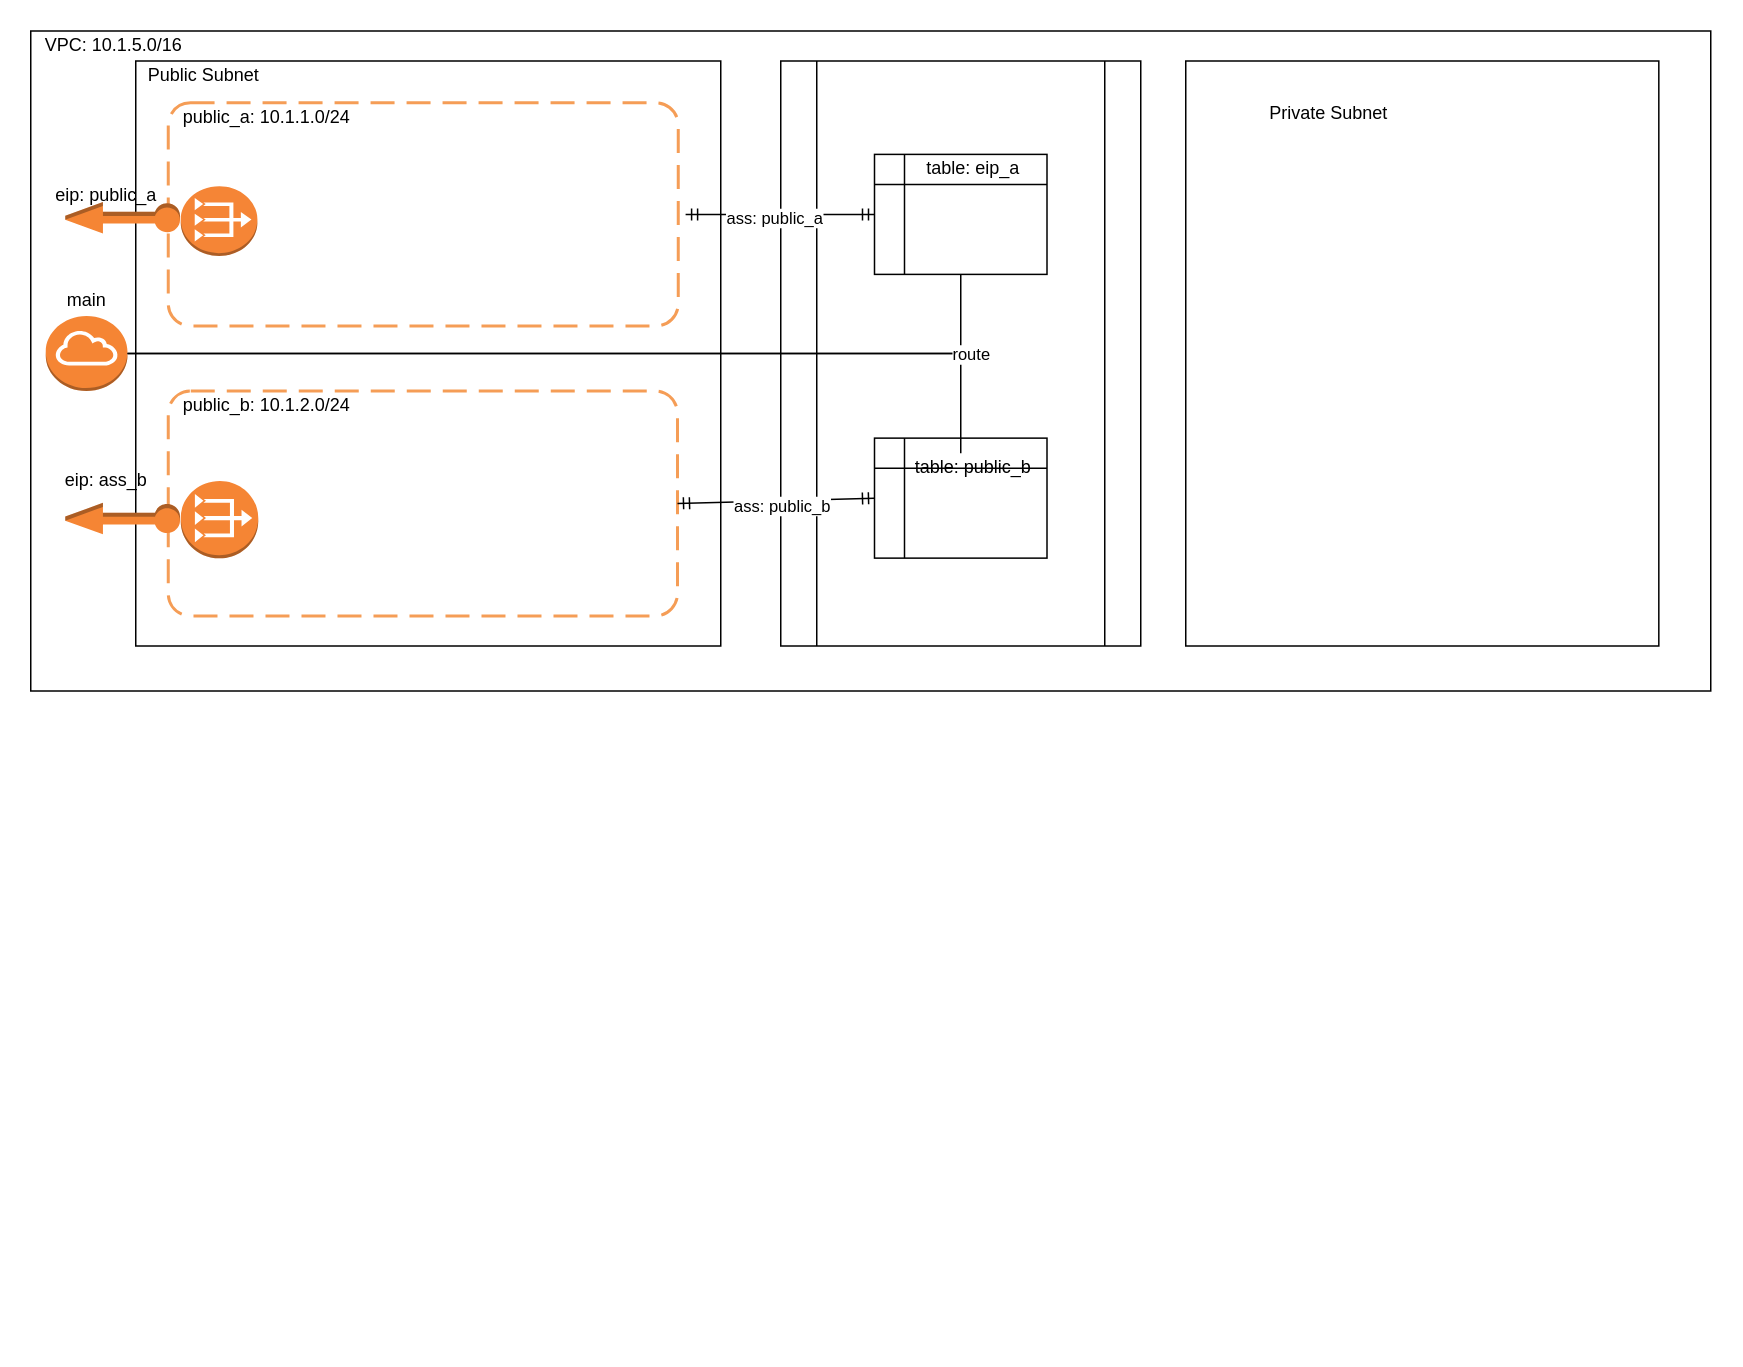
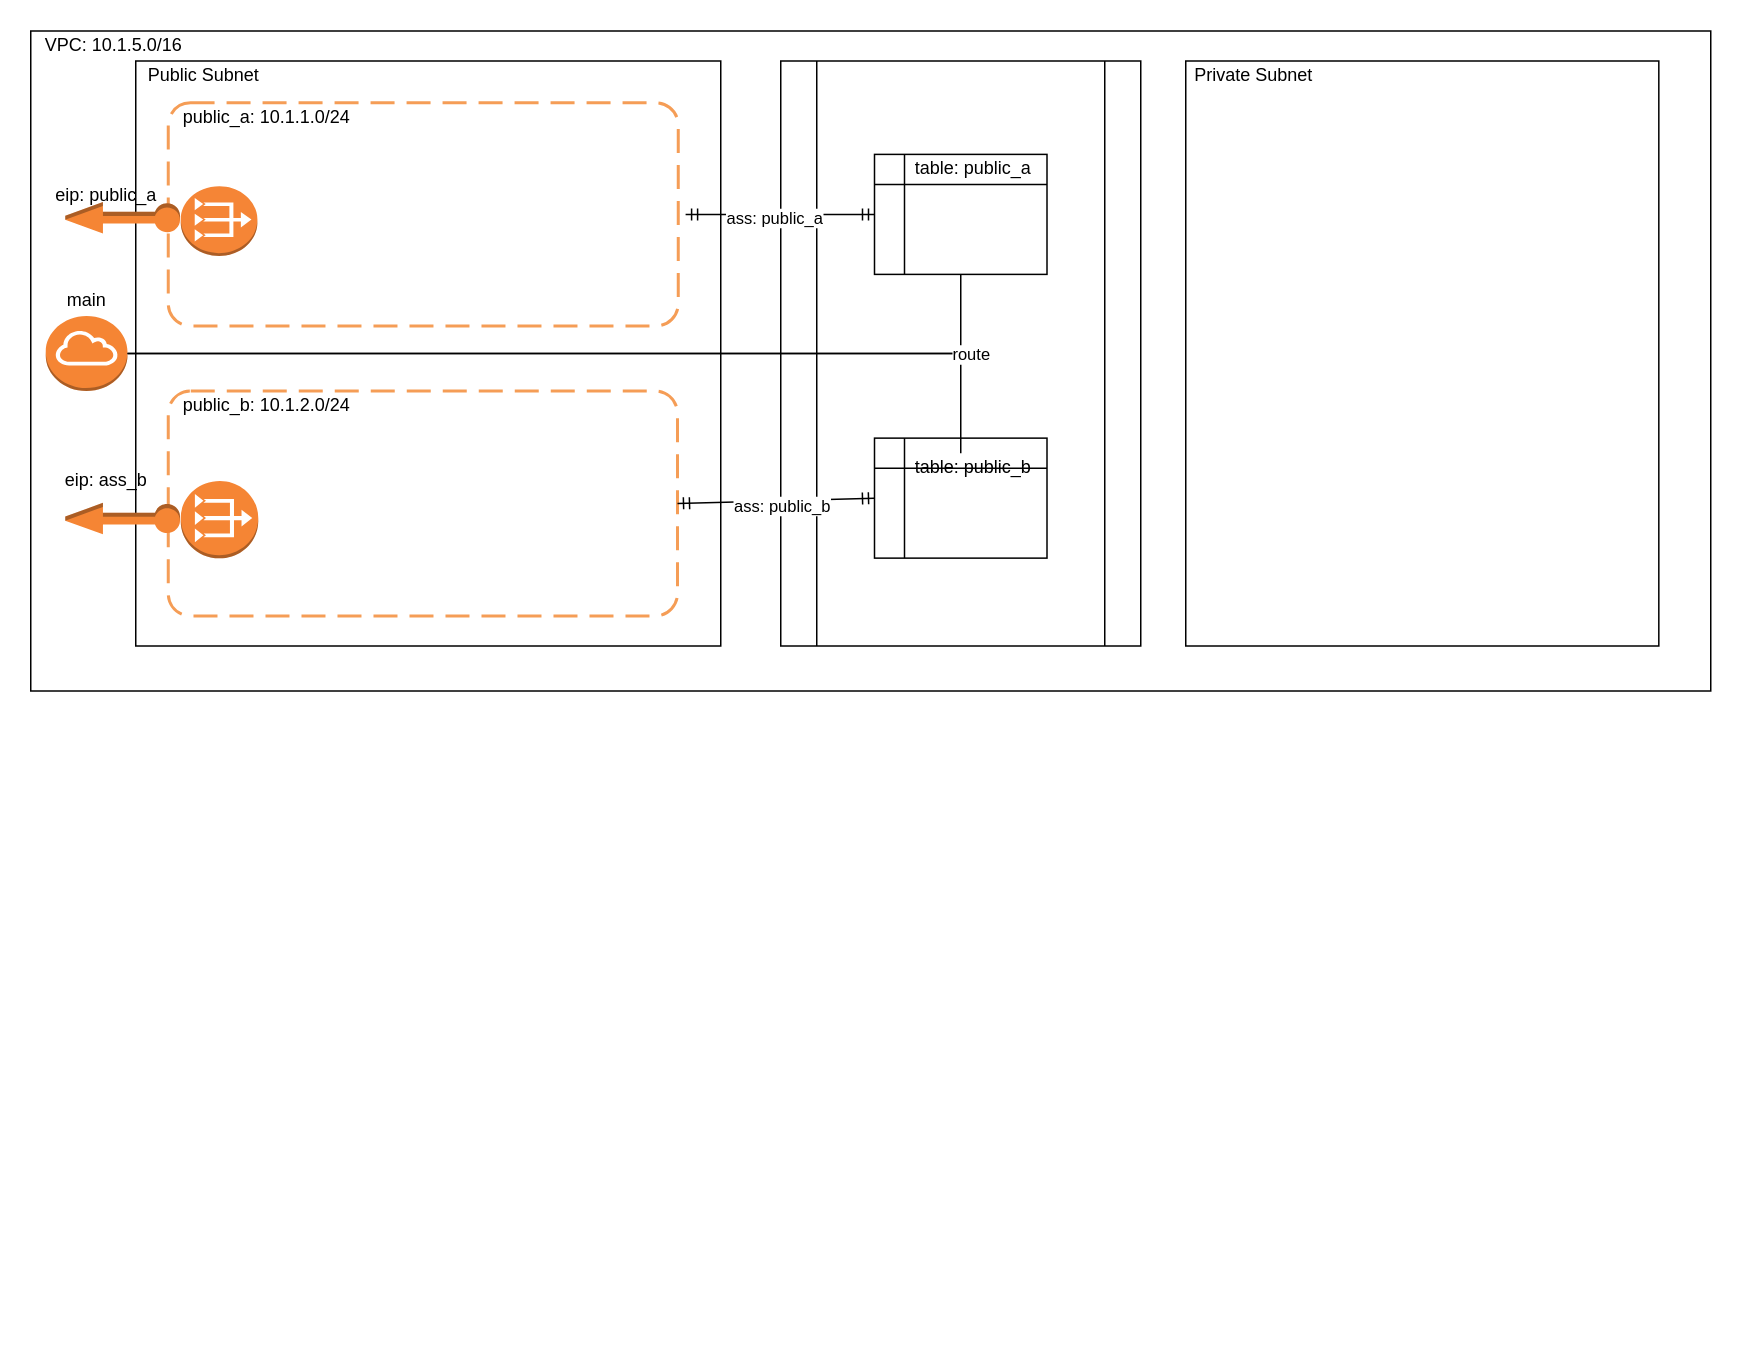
  <mxCell id="0" />
  <mxCell id="1" parent="0" />
  <mxCell id="2" value="" style="group" parent="1" vertex="1" connectable="0"><mxGeometry x="20" y="20" width="1120" height="868.749" as="geometry" /></mxCell>
  <mxCell id="3" value="" style="group" parent="2" vertex="1" connectable="0"><mxGeometry width="1120" height="868.749" as="geometry" /></mxCell>
  <mxCell id="4" value="" style="rounded=0;whiteSpace=wrap;html=1;" parent="3" vertex="1"><mxGeometry width="1120" height="440" as="geometry" /></mxCell>
  <mxCell id="5" value="VPC: 10.1.5.0/16" style="text;html=1;align=center;verticalAlign=middle;resizable=0;points=[];autosize=1;" parent="3" vertex="1"><mxGeometry width="110" height="20" as="geometry" /></mxCell>
  <mxCell id="6" value="" style="group" parent="3" vertex="1" connectable="0"><mxGeometry x="70" y="20" width="390" height="848.749" as="geometry" /></mxCell>
  <mxCell id="7" value="" style="rounded=0;whiteSpace=wrap;html=1;" parent="6" vertex="1"><mxGeometry width="390" height="390" as="geometry" /></mxCell>
  <mxCell id="8" value="Public Subnet" style="text;html=1;align=center;verticalAlign=middle;resizable=0;points=[];autosize=1;" parent="6" vertex="1"><mxGeometry width="90" height="20" as="geometry" /></mxCell>
  <mxCell id="9" value="" style="group" parent="6" vertex="1" connectable="0"><mxGeometry y="490" width="350.32" height="358.749" as="geometry" /></mxCell>
  <mxCell id="10" value="" style="rounded=1;arcSize=10;dashed=1;strokeColor=#F59D56;fillColor=none;gradientColor=none;dashPattern=8 4;strokeWidth=2;" vertex="1" parent="6"><mxGeometry x="21.67" y="220" width="339.5" height="150" as="geometry" /></mxCell>
  <mxCell id="11" value="public_b: 10.1.2.0/24" style="text;html=1;align=center;verticalAlign=middle;resizable=0;points=[];autosize=1;" vertex="1" parent="6"><mxGeometry x="21.67" y="220" width="130" height="20" as="geometry" /></mxCell>
  <mxCell id="12" value="" style="outlineConnect=0;dashed=0;verticalLabelPosition=bottom;verticalAlign=top;align=center;html=1;shape=mxgraph.aws3.vpc_nat_gateway;fillColor=#F58534;gradientColor=none;" vertex="1" parent="6"><mxGeometry x="30.001" y="280.0" width="51.66" height="51.56" as="geometry" /></mxCell>
  <mxCell id="13" value="" style="group" parent="6" vertex="1" connectable="0"><mxGeometry x="21.667" y="27.89" width="344.901" height="148.749" as="geometry" /></mxCell>
  <mxCell id="14" value="" style="group" parent="13" vertex="1" connectable="0"><mxGeometry x="-0.005" width="344.906" height="148.749" as="geometry" /></mxCell>
  <mxCell id="15" value="public_a: 10.1.1.0/24" style="text;html=1;align=center;verticalAlign=middle;resizable=0;points=[];autosize=1;" parent="14" vertex="1"><mxGeometry width="130" height="20" as="geometry" /></mxCell>
  <mxCell id="16" value="" style="rounded=1;arcSize=10;dashed=1;strokeColor=#F59D56;fillColor=none;gradientColor=none;dashPattern=8 4;strokeWidth=2;" vertex="1" parent="6"><mxGeometry x="21.671" y="27.89" width="340" height="148.749" as="geometry" /></mxCell>
  <mxCell id="17" value="" style="outlineConnect=0;dashed=0;verticalLabelPosition=bottom;verticalAlign=top;align=center;html=1;shape=mxgraph.aws3.vpc_nat_gateway;fillColor=#F58536;gradientColor=none;" parent="6" vertex="1"><mxGeometry x="29.998" y="83.518" width="51.09" height="46.484" as="geometry" /></mxCell>
  <mxCell id="18" value="" style="group" vertex="1" connectable="0" parent="6"><mxGeometry x="-40" y="291.56" width="80" height="40.0" as="geometry" /></mxCell>
  <mxCell id="19" value="" style="outlineConnect=0;dashed=0;verticalLabelPosition=bottom;verticalAlign=top;align=center;html=1;shape=mxgraph.aws3.elastic_ip;fillColor=#F58534;gradientColor=none;rotation=-180;" vertex="1" parent="18"><mxGeometry x="-7" y="3.0" width="76.5" height="21" as="geometry" /></mxCell>
  <mxCell id="20" value="" style="group" vertex="1" connectable="0" parent="6"><mxGeometry x="-43" y="90" width="80" height="40.0" as="geometry" /></mxCell>
  <mxCell id="21" value="" style="outlineConnect=0;dashed=0;verticalLabelPosition=bottom;verticalAlign=top;align=center;html=1;shape=mxgraph.aws3.elastic_ip;fillColor=#F58534;gradientColor=none;rotation=-180;" vertex="1" parent="20"><mxGeometry x="-4" y="4.0" width="76.5" height="21" as="geometry" /></mxCell>
  <mxCell id="22" value="" style="group" parent="3" vertex="1" connectable="0"><mxGeometry x="770" y="20" width="315.375" height="390" as="geometry" /></mxCell>
  <mxCell id="23" value="" style="rounded=0;whiteSpace=wrap;html=1;" parent="22" vertex="1"><mxGeometry width="315.375" height="390" as="geometry" /></mxCell>
- <mxCell id="24" value="Private Subnet" style="text;html=1;align=center;verticalAlign=middle;resizable=0;points=[];autosize=1;" parent="22" vertex="1"><mxGeometry x="50" y="25" width="90" height="20" as="geometry" /></mxCell>
+ <mxCell id="24" value="Private Subnet" style="text;html=1;align=center;verticalAlign=middle;resizable=0;points=[];autosize=1;" parent="22" vertex="1"><mxGeometry width="90" height="20" as="geometry" /></mxCell>
  <mxCell id="25" value="" style="shape=process;whiteSpace=wrap;html=1;backgroundOutline=1;" parent="3" vertex="1"><mxGeometry x="500" y="20" width="240" height="390" as="geometry" /></mxCell>
  <mxCell id="26" value="" style="outlineConnect=0;dashed=0;verticalLabelPosition=bottom;verticalAlign=top;align=center;html=1;shape=mxgraph.aws3.internet_gateway;fillColor=#F58534;gradientColor=none;" parent="3" vertex="1"><mxGeometry x="10" y="190" width="54.489" height="50" as="geometry" /></mxCell>
  <mxCell id="27" value="" style="edgeStyle=orthogonalEdgeStyle;rounded=0;orthogonalLoop=1;jettySize=auto;html=1;" edge="1" parent="3"><mxGeometry relative="1" as="geometry"><mxPoint x="58" y="622" as="sourcePoint" /></mxGeometry></mxCell>
  <mxCell id="28" value="" style="group" vertex="1" connectable="0" parent="3"><mxGeometry x="436.568" y="122.265" as="geometry" /></mxCell>
  <mxCell id="29" style="rounded=0;orthogonalLoop=1;jettySize=auto;html=1;exitX=1;exitY=0.5;exitDx=0;exitDy=0;startArrow=ERmandOne;startFill=0;endArrow=ERmandOne;endFill=0;elbow=vertical;entryX=0;entryY=0.5;entryDx=0;entryDy=0;" parent="28" target="37" edge="1"><mxGeometry relative="1" as="geometry"><mxPoint as="sourcePoint" /></mxGeometry></mxCell>
  <mxCell id="30" value="ass: public_a" style="edgeLabel;html=1;align=center;verticalAlign=middle;resizable=0;points=[];" parent="29" vertex="1" connectable="0"><mxGeometry x="-0.061" y="-2" relative="1" as="geometry"><mxPoint as="offset" /></mxGeometry></mxCell>
  <mxCell id="31" style="rounded=0;orthogonalLoop=1;jettySize=auto;html=1;entryX=1;entryY=0.5;entryDx=0;entryDy=0;exitX=0;exitY=0.5;exitDx=0;exitDy=0;startArrow=ERmandOne;startFill=0;endArrow=ERmandOne;endFill=0;" edge="1" parent="3" source="34" target="10"><mxGeometry relative="1" as="geometry" /></mxCell>
  <mxCell id="32" value="ass: public_b" style="edgeLabel;html=1;align=center;verticalAlign=middle;resizable=0;points=[];" vertex="1" connectable="0" parent="31"><mxGeometry x="0.336" y="2" relative="1" as="geometry"><mxPoint x="25.5" y="1" as="offset" /></mxGeometry></mxCell>
  <mxCell id="33" value="" style="group" vertex="1" connectable="0" parent="3"><mxGeometry x="562.5" y="271.42" width="115" height="80" as="geometry" /></mxCell>
  <mxCell id="34" value="" style="shape=internalStorage;whiteSpace=wrap;html=1;backgroundOutline=1;" vertex="1" parent="33"><mxGeometry width="115.0" height="80" as="geometry" /></mxCell>
  <mxCell id="35" value="table: public_b" style="text;html=1;align=center;verticalAlign=middle;resizable=0;points=[];autosize=1;" vertex="1" parent="33"><mxGeometry x="20" y="10" width="90" height="20" as="geometry" /></mxCell>
  <mxCell id="36" value="" style="group" parent="3" vertex="1" connectable="0"><mxGeometry x="562.5" y="82.26" width="115" height="80" as="geometry" /></mxCell>
  <mxCell id="37" value="" style="shape=internalStorage;whiteSpace=wrap;html=1;backgroundOutline=1;" parent="36" vertex="1"><mxGeometry width="115.0" height="80" as="geometry" /></mxCell>
- <mxCell id="38" value="table: eip_a" style="text;html=1;align=center;verticalAlign=middle;resizable=0;points=[];autosize=1;" parent="36" vertex="1"><mxGeometry x="20" width="90" height="20" as="geometry" /></mxCell>
+ <mxCell id="38" value="table: public_a" style="text;html=1;align=center;verticalAlign=middle;resizable=0;points=[];autosize=1;" parent="36" vertex="1"><mxGeometry x="20" width="90" height="20" as="geometry" /></mxCell>
  <mxCell id="39" style="edgeStyle=orthogonalEdgeStyle;rounded=0;orthogonalLoop=1;jettySize=auto;html=1;entryX=1;entryY=0.5;entryDx=0;entryDy=0;entryPerimeter=0;startArrow=none;startFill=0;endArrow=none;endFill=0;" edge="1" parent="3" source="37" target="26"><mxGeometry relative="1" as="geometry"><Array as="points"><mxPoint x="620" y="215" /></Array></mxGeometry></mxCell>
  <mxCell id="40" value="main" style="text;html=1;align=center;verticalAlign=middle;resizable=0;points=[];autosize=1;" vertex="1" parent="3"><mxGeometry x="17.24" y="170" width="40" height="20" as="geometry" /></mxCell>
  <mxCell id="41" style="edgeStyle=orthogonalEdgeStyle;rounded=0;orthogonalLoop=1;jettySize=auto;html=1;entryX=1;entryY=0.5;entryDx=0;entryDy=0;entryPerimeter=0;startArrow=none;startFill=0;endArrow=none;endFill=0;" edge="1" parent="3" source="35" target="26"><mxGeometry relative="1" as="geometry"><Array as="points"><mxPoint x="620" y="215" /></Array></mxGeometry></mxCell>
  <mxCell id="42" value="route" style="edgeLabel;html=1;align=center;verticalAlign=middle;resizable=0;points=[];" vertex="1" connectable="0" parent="41"><mxGeometry x="-0.125" y="3" relative="1" as="geometry"><mxPoint x="211.58" y="-3" as="offset" /></mxGeometry></mxCell>
  <mxCell id="43" value="eip: ass_b" style="text;html=1;align=center;verticalAlign=middle;resizable=0;points=[];autosize=1;" vertex="1" parent="3"><mxGeometry x="10" y="290" width="80" height="20" as="geometry" /></mxCell>
  <mxCell id="44" value="eip: public_a" style="text;html=1;align=center;verticalAlign=middle;resizable=0;points=[];autosize=1;" vertex="1" parent="3"><mxGeometry x="10" y="100" width="80" height="20" as="geometry" /></mxCell>
